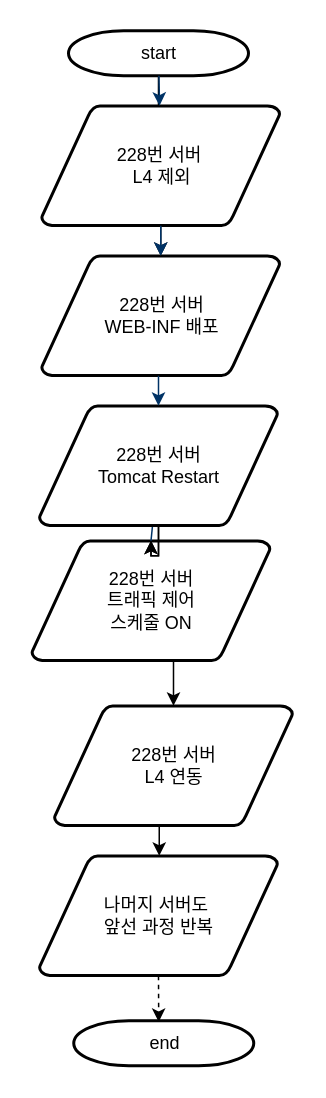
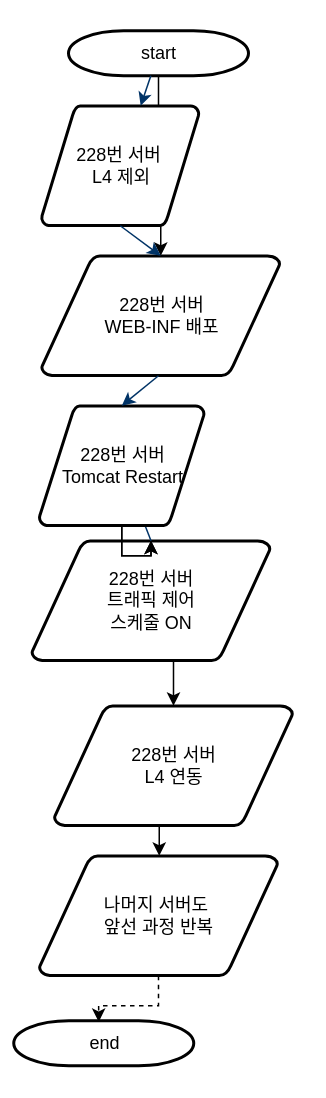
  <mxCell id="0" />
  <mxCell id="1" parent="0" />
  <mxCell id="2" value="" style="edgeStyle=orthogonalEdgeStyle;rounded=0;orthogonalLoop=1;jettySize=auto;html=1;" edge="1" parent="1" source="3" target="6"><mxGeometry relative="1" as="geometry" /></mxCell>
  <mxCell id="3" value="start" style="shape=mxgraph.flowchart.terminator;strokeWidth=2;gradientColor=none;gradientDirection=north;fontStyle=0;html=1;" vertex="1" parent="1"><mxGeometry x="45" y="20" width="120" height="30" as="geometry" /></mxCell>
- <mxCell id="4" value="228번 서버&amp;nbsp;&lt;br&gt;L4 제외" style="shape=mxgraph.flowchart.data;strokeWidth=2;gradientColor=none;gradientDirection=north;fontStyle=0;html=1;" vertex="1" parent="1"><mxGeometry x="27" y="70" width="159" height="80" as="geometry" /></mxCell>
+ <mxCell id="4" value="228번 서버&amp;nbsp;&lt;br&gt;L4 제외" style="shape=mxgraph.flowchart.data;strokeWidth=2;gradientColor=none;gradientDirection=north;fontStyle=0;html=1;" vertex="1" parent="1"><mxGeometry x="27" y="70" width="105" height="80" as="geometry" /></mxCell>
  <mxCell id="5" style="fontStyle=1;strokeColor=#003366;strokeWidth=1;html=1;" edge="1" parent="1" source="3" target="4"><mxGeometry relative="1" as="geometry" /></mxCell>
  <mxCell id="6" value="228번 서버&lt;br&gt;WEB-INF 배포" style="shape=mxgraph.flowchart.data;strokeWidth=2;gradientColor=none;gradientDirection=north;fontStyle=0;html=1;" vertex="1" parent="1"><mxGeometry x="27" y="170" width="159" height="80" as="geometry" /></mxCell>
  <mxCell id="7" value="228번 서버&lt;br&gt;트래픽 제어 &lt;br&gt;스케줄 ON" style="shape=mxgraph.flowchart.data;strokeWidth=2;gradientColor=none;gradientDirection=north;fontStyle=0;html=1;" vertex="1" parent="1"><mxGeometry x="20.5" y="360" width="159" height="80" as="geometry" /></mxCell>
  <mxCell id="8" value="" style="fontStyle=1;strokeColor=#003366;strokeWidth=1;html=1;startArrow=none;entryX=0.5;entryY=0;entryDx=0;entryDy=0;entryPerimeter=0;endArrow=none;" edge="1" parent="1" source="12" target="7"><mxGeometry relative="1" as="geometry"><mxPoint x="105" y="290" as="sourcePoint" /><mxPoint x="105" y="410" as="targetPoint" /></mxGeometry></mxCell>
  <mxCell id="9" style="fontStyle=1;strokeColor=#003366;strokeWidth=1;html=1;exitX=0.5;exitY=1;exitDx=0;exitDy=0;exitPerimeter=0;entryX=0.5;entryY=0;entryDx=0;entryDy=0;entryPerimeter=0;" edge="1" parent="1" source="4" target="6"><mxGeometry relative="1" as="geometry"><mxPoint x="115.3" y="60" as="sourcePoint" /><mxPoint x="115.7" y="80" as="targetPoint" /></mxGeometry></mxCell>
  <mxCell id="10" value="" style="edgeStyle=orthogonalEdgeStyle;rounded=0;orthogonalLoop=1;jettySize=auto;html=1;" edge="1" parent="1" source="12" target="7"><mxGeometry relative="1" as="geometry" /></mxCell>
  <mxCell id="11" value="" style="edgeStyle=orthogonalEdgeStyle;rounded=0;orthogonalLoop=1;jettySize=auto;html=1;" edge="1" parent="1" source="12" target="7"><mxGeometry relative="1" as="geometry" /></mxCell>
- <mxCell id="12" value="228번 서버&lt;br&gt;Tomcat Restart" style="shape=mxgraph.flowchart.data;strokeWidth=2;gradientColor=none;gradientDirection=north;fontStyle=0;html=1;" vertex="1" parent="1"><mxGeometry x="25.5" y="270" width="159" height="80" as="geometry" /></mxCell>
+ <mxCell id="12" value="228번 서버&lt;br&gt;Tomcat Restart" style="shape=mxgraph.flowchart.data;strokeWidth=2;gradientColor=none;gradientDirection=north;fontStyle=0;html=1;" vertex="1" parent="1"><mxGeometry x="25.5" y="270" width="110" height="80" as="geometry" /></mxCell>
  <mxCell id="13" style="fontStyle=1;strokeColor=#003366;strokeWidth=1;html=1;entryX=0.5;entryY=0;entryDx=0;entryDy=0;entryPerimeter=0;" edge="1" parent="1" target="12"><mxGeometry relative="1" as="geometry"><mxPoint x="105" y="250" as="sourcePoint" /><mxPoint x="116.5" y="180" as="targetPoint" /></mxGeometry></mxCell>
  <mxCell id="14" value="228번 서버&lt;br&gt;L4 연동" style="shape=mxgraph.flowchart.data;strokeWidth=2;gradientColor=none;gradientDirection=north;fontStyle=0;html=1;" vertex="1" parent="1"><mxGeometry x="35.5" y="470" width="159" height="80" as="geometry" /></mxCell>
  <mxCell id="15" value="" style="edgeStyle=orthogonalEdgeStyle;rounded=0;orthogonalLoop=1;jettySize=auto;html=1;exitX=0.5;exitY=1;exitDx=0;exitDy=0;exitPerimeter=0;entryX=0.5;entryY=0;entryDx=0;entryDy=0;entryPerimeter=0;" edge="1" parent="1" source="7" target="14"><mxGeometry relative="1" as="geometry"><mxPoint x="115" y="360" as="sourcePoint" /><mxPoint x="115" y="380" as="targetPoint" /></mxGeometry></mxCell>
  <mxCell id="16" value="" style="edgeStyle=orthogonalEdgeStyle;rounded=0;orthogonalLoop=1;jettySize=auto;html=1;exitX=0.5;exitY=1;exitDx=0;exitDy=0;exitPerimeter=0;entryX=0.5;entryY=0;entryDx=0;entryDy=0;entryPerimeter=0;" edge="1" parent="1" source="14"><mxGeometry relative="1" as="geometry"><mxPoint x="115" y="460" as="sourcePoint" /><mxPoint x="105.5" y="570" as="targetPoint" /></mxGeometry></mxCell>
  <mxCell id="17" value="나머지 서버도&amp;nbsp;&lt;br&gt;앞선 과정 반복" style="shape=mxgraph.flowchart.data;strokeWidth=2;gradientColor=none;gradientDirection=north;fontStyle=0;html=1;" vertex="1" parent="1"><mxGeometry x="25.5" y="570" width="159" height="80" as="geometry" /></mxCell>
- <mxCell id="18" value="end" style="shape=mxgraph.flowchart.terminator;strokeWidth=2;gradientColor=none;gradientDirection=north;fontStyle=0;html=1;" vertex="1" parent="1"><mxGeometry x="48.5" y="680" width="120" height="30" as="geometry" /></mxCell>
+ <mxCell id="18" value="end" style="shape=mxgraph.flowchart.terminator;strokeWidth=2;gradientColor=none;gradientDirection=north;fontStyle=0;html=1;" vertex="1" parent="1"><mxGeometry x="8.5" y="680" width="120" height="30" as="geometry" /></mxCell>
  <mxCell id="19" value="" style="edgeStyle=orthogonalEdgeStyle;rounded=0;orthogonalLoop=1;jettySize=auto;html=1;exitX=0.5;exitY=1;exitDx=0;exitDy=0;exitPerimeter=0;entryX=0.472;entryY=0.026;entryDx=0;entryDy=0;entryPerimeter=0;dashed=1;" edge="1" parent="1" source="17" target="18"><mxGeometry relative="1" as="geometry"><mxPoint x="123.5" y="547" as="sourcePoint" /><mxPoint x="123.5" y="580" as="targetPoint" /></mxGeometry></mxCell>
